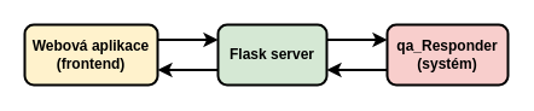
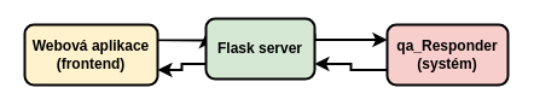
  <mxCell id="0" />
  <mxCell id="1" parent="0" />
  <mxCell id="2" style="edgeStyle=orthogonalEdgeStyle;rounded=0;orthogonalLoop=1;jettySize=auto;html=1;exitX=1;exitY=0.25;exitDx=0;exitDy=0;strokeWidth=2;entryX=0;entryY=0.25;entryDx=0;entryDy=0;" parent="1" source="3" target="6" edge="1"><mxGeometry relative="1" as="geometry"><mxPoint x="180" y="33" as="targetPoint" /><Array as="points"><mxPoint x="120" y="33" /><mxPoint x="120" y="33" /></Array></mxGeometry></mxCell>
  <mxCell id="3" value="&lt;b&gt;Webová aplikace (frontend)&lt;/b&gt;" style="rounded=1;whiteSpace=wrap;html=1;strokeWidth=2;fillColor=#fff2cc;" parent="1" vertex="1"><mxGeometry x="20" y="20" width="110" height="50" as="geometry" /></mxCell>
  <mxCell id="4" style="edgeStyle=orthogonalEdgeStyle;rounded=0;orthogonalLoop=1;jettySize=auto;html=1;exitX=0;exitY=0.75;exitDx=0;exitDy=0;entryX=1;entryY=0.75;entryDx=0;entryDy=0;strokeWidth=2;" parent="1" source="6" target="3" edge="1"><mxGeometry relative="1" as="geometry" /></mxCell>
  <mxCell id="5" style="edgeStyle=orthogonalEdgeStyle;rounded=0;orthogonalLoop=1;jettySize=auto;html=1;exitX=1;exitY=0.25;exitDx=0;exitDy=0;entryX=0;entryY=0.25;entryDx=0;entryDy=0;strokeWidth=2;" parent="1" source="6" target="8" edge="1"><mxGeometry relative="1" as="geometry"><Array as="points"><mxPoint x="320" y="33" /><mxPoint x="320" y="33" /></Array></mxGeometry></mxCell>
- <mxCell id="6" value="&lt;b&gt;Flask server&lt;/b&gt;" style="rounded=1;whiteSpace=wrap;html=1;strokeWidth=2;fillColor=#d5e8d4;" parent="1" vertex="1"><mxGeometry x="180" y="20" width="90" height="50" as="geometry" /></mxCell>
+ <mxCell id="6" value="&lt;b&gt;Flask server&lt;/b&gt;" style="rounded=1;whiteSpace=wrap;html=1;strokeWidth=2;fillColor=#d5e8d4;" parent="1" vertex="1"><mxGeometry x="170" y="15" width="90" height="50" as="geometry" /></mxCell>
  <mxCell id="7" style="edgeStyle=orthogonalEdgeStyle;rounded=0;orthogonalLoop=1;jettySize=auto;html=1;exitX=0;exitY=0.75;exitDx=0;exitDy=0;entryX=1;entryY=0.75;entryDx=0;entryDy=0;strokeWidth=2;" parent="1" source="8" target="6" edge="1"><mxGeometry relative="1" as="geometry" /></mxCell>
  <mxCell id="8" value="&lt;b&gt;qa_Responder (systém)&lt;/b&gt;" style="rounded=1;whiteSpace=wrap;html=1;strokeWidth=2;fillColor=#f8cecc;" parent="1" vertex="1"><mxGeometry x="320" y="20" width="100" height="50" as="geometry" /></mxCell>
